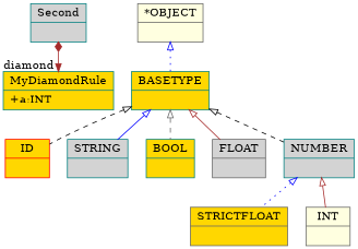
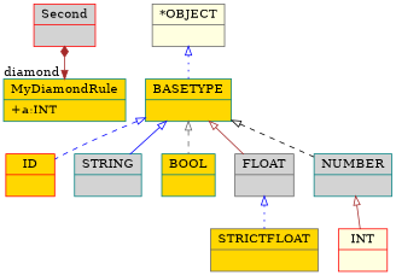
  digraph {
    fontname="Bitstream Vera Sans"
    fontsize=8
    nodesep=0.3
    node [color=teal fillcolor=gold shape=record style=filled]
    edge [arrowtail=empty color=brown dir=back style=solid]
-   n1 [fillcolor=lightgrey label="{Second|}"]
+   n1 [color=red fillcolor=lightgrey label="{Second|}"]
    n2 [label="{MyDiamondRule|+a:INT\l}"]
    n3 [color=red label="{ID|}"]
    n4 [fillcolor=lightgrey label="{STRING|}"]
    n5 [label="{BOOL|}"]
-   n6 [color=gray40 fillcolor=lightyellow label="{INT|}"]
+   n6 [color=red fillcolor=lightyellow label="{INT|}"]
    n7 [color=gray40 fillcolor=lightgrey label="{FLOAT|}"]
    n8 [color=gray40 label="{STRICTFLOAT|}"]
    n9 [fillcolor=lightgrey label="{NUMBER|}"]
    n10 [label="{BASETYPE|}"]
    n11 [color=gray40 fillcolor=lightyellow label="{*OBJECT|}"]
    n1 -> n2 [arrowtail=diamond dir=both headlabel="diamond "]
    n9 -> n6
-   n9 -> n8 [color=blue style=dotted]
-   n10 -> n3 [color=black style=dashed]
+   n7 -> n8 [color=blue style=dotted]
+   n10 -> n3 [color=blue style=dashed]
    n10 -> n4 [color=blue]
    n10 -> n5 [color=gray40 style=dashed]
    n10 -> n7
    n10 -> n9 [color=black style=dashed]
    n11 -> n10 [color=blue style=dotted]
  }
